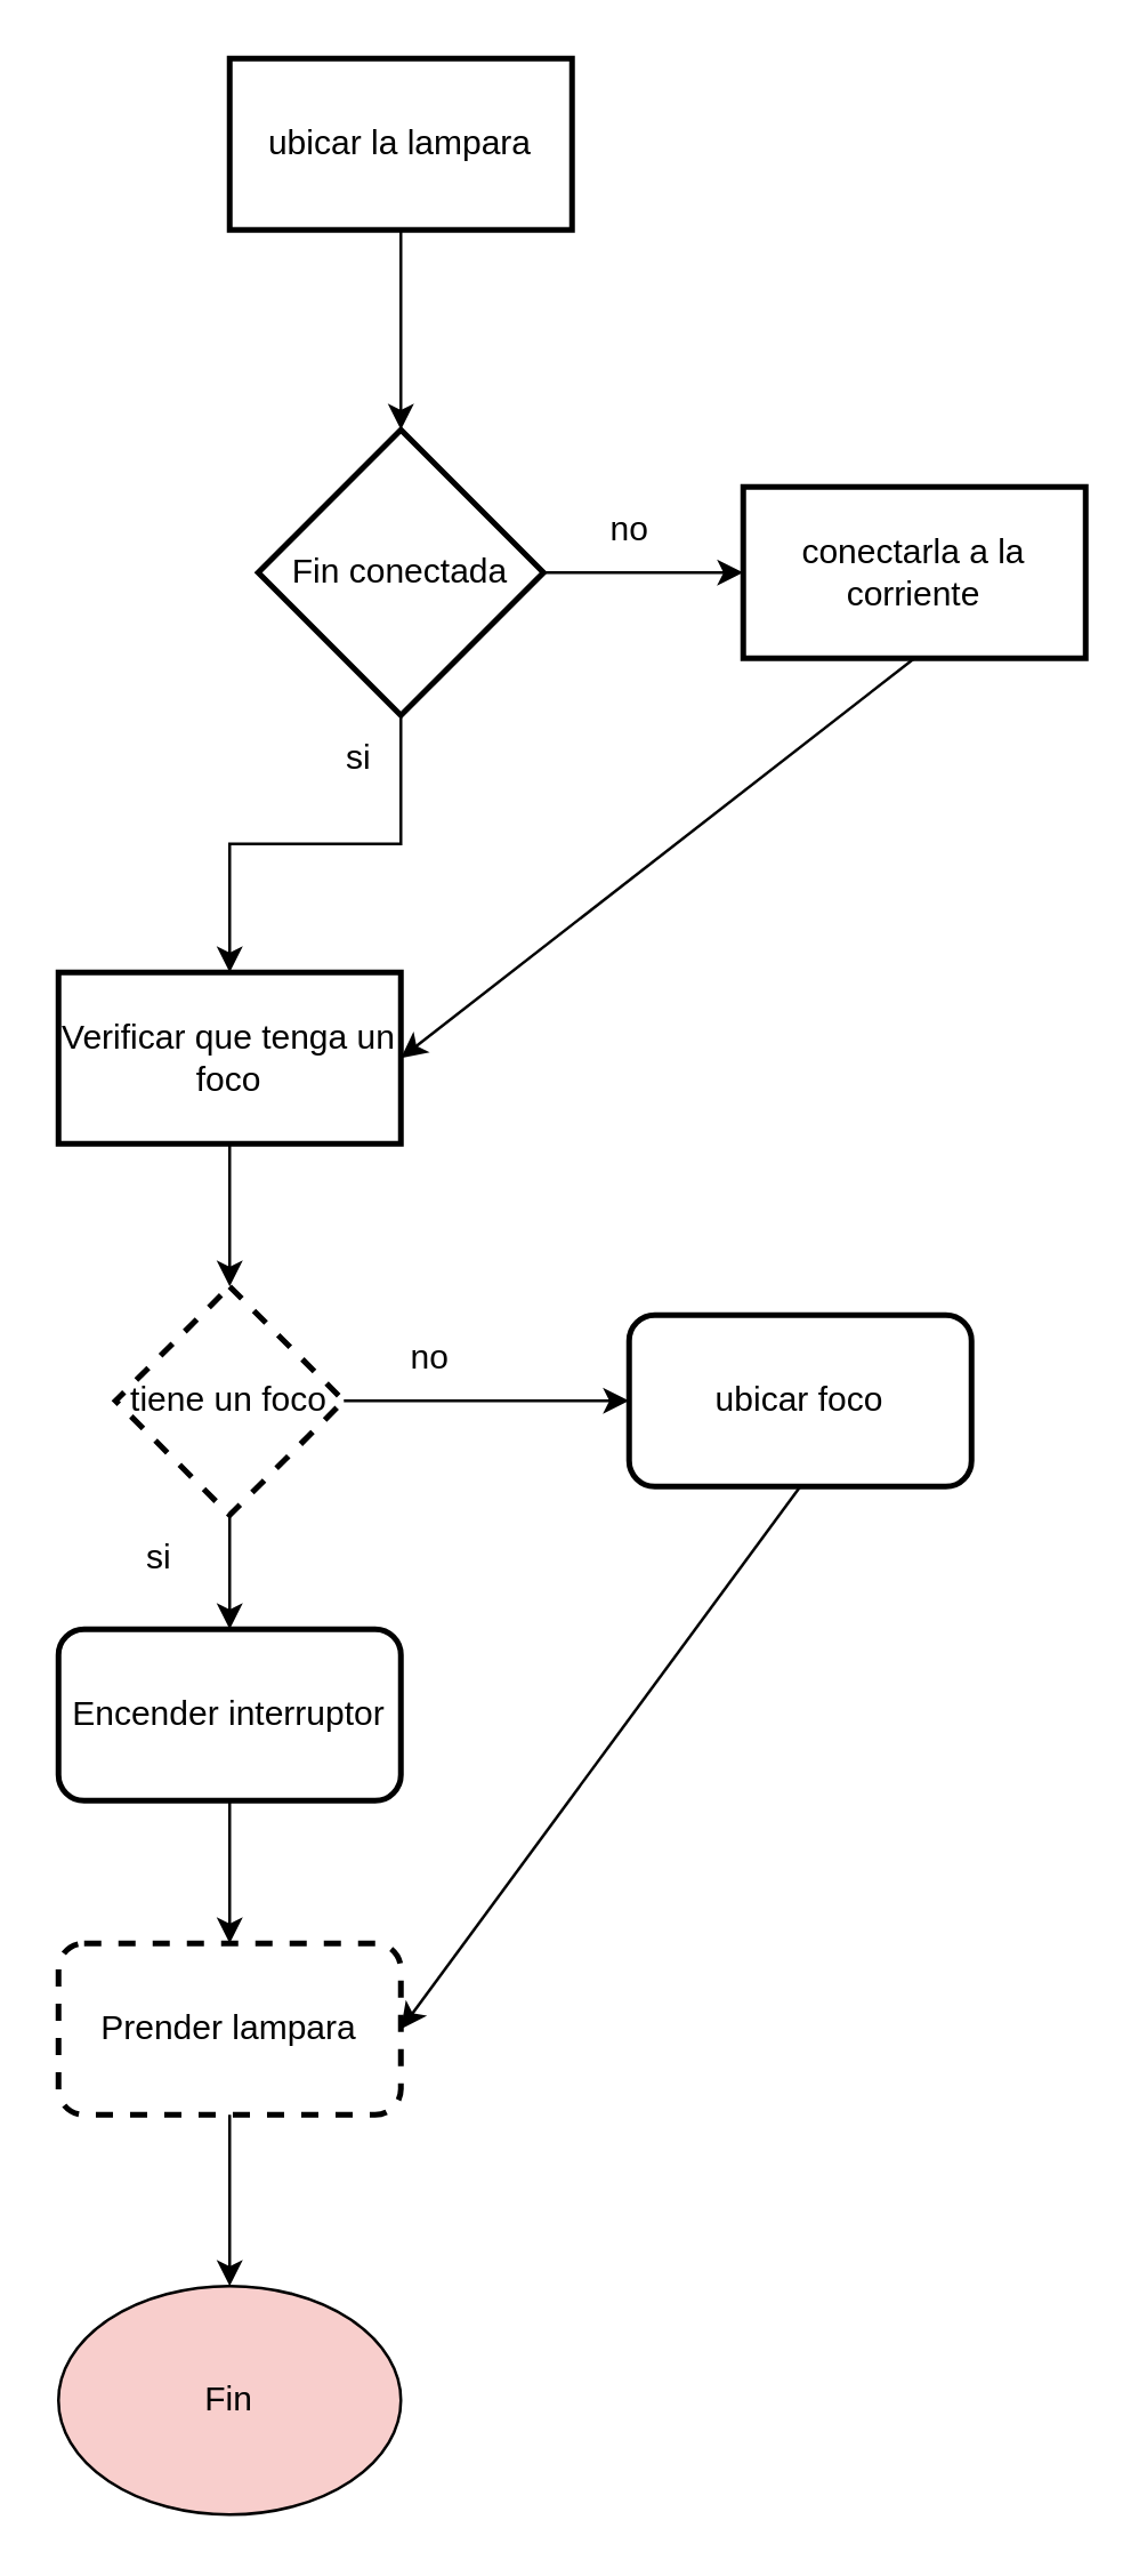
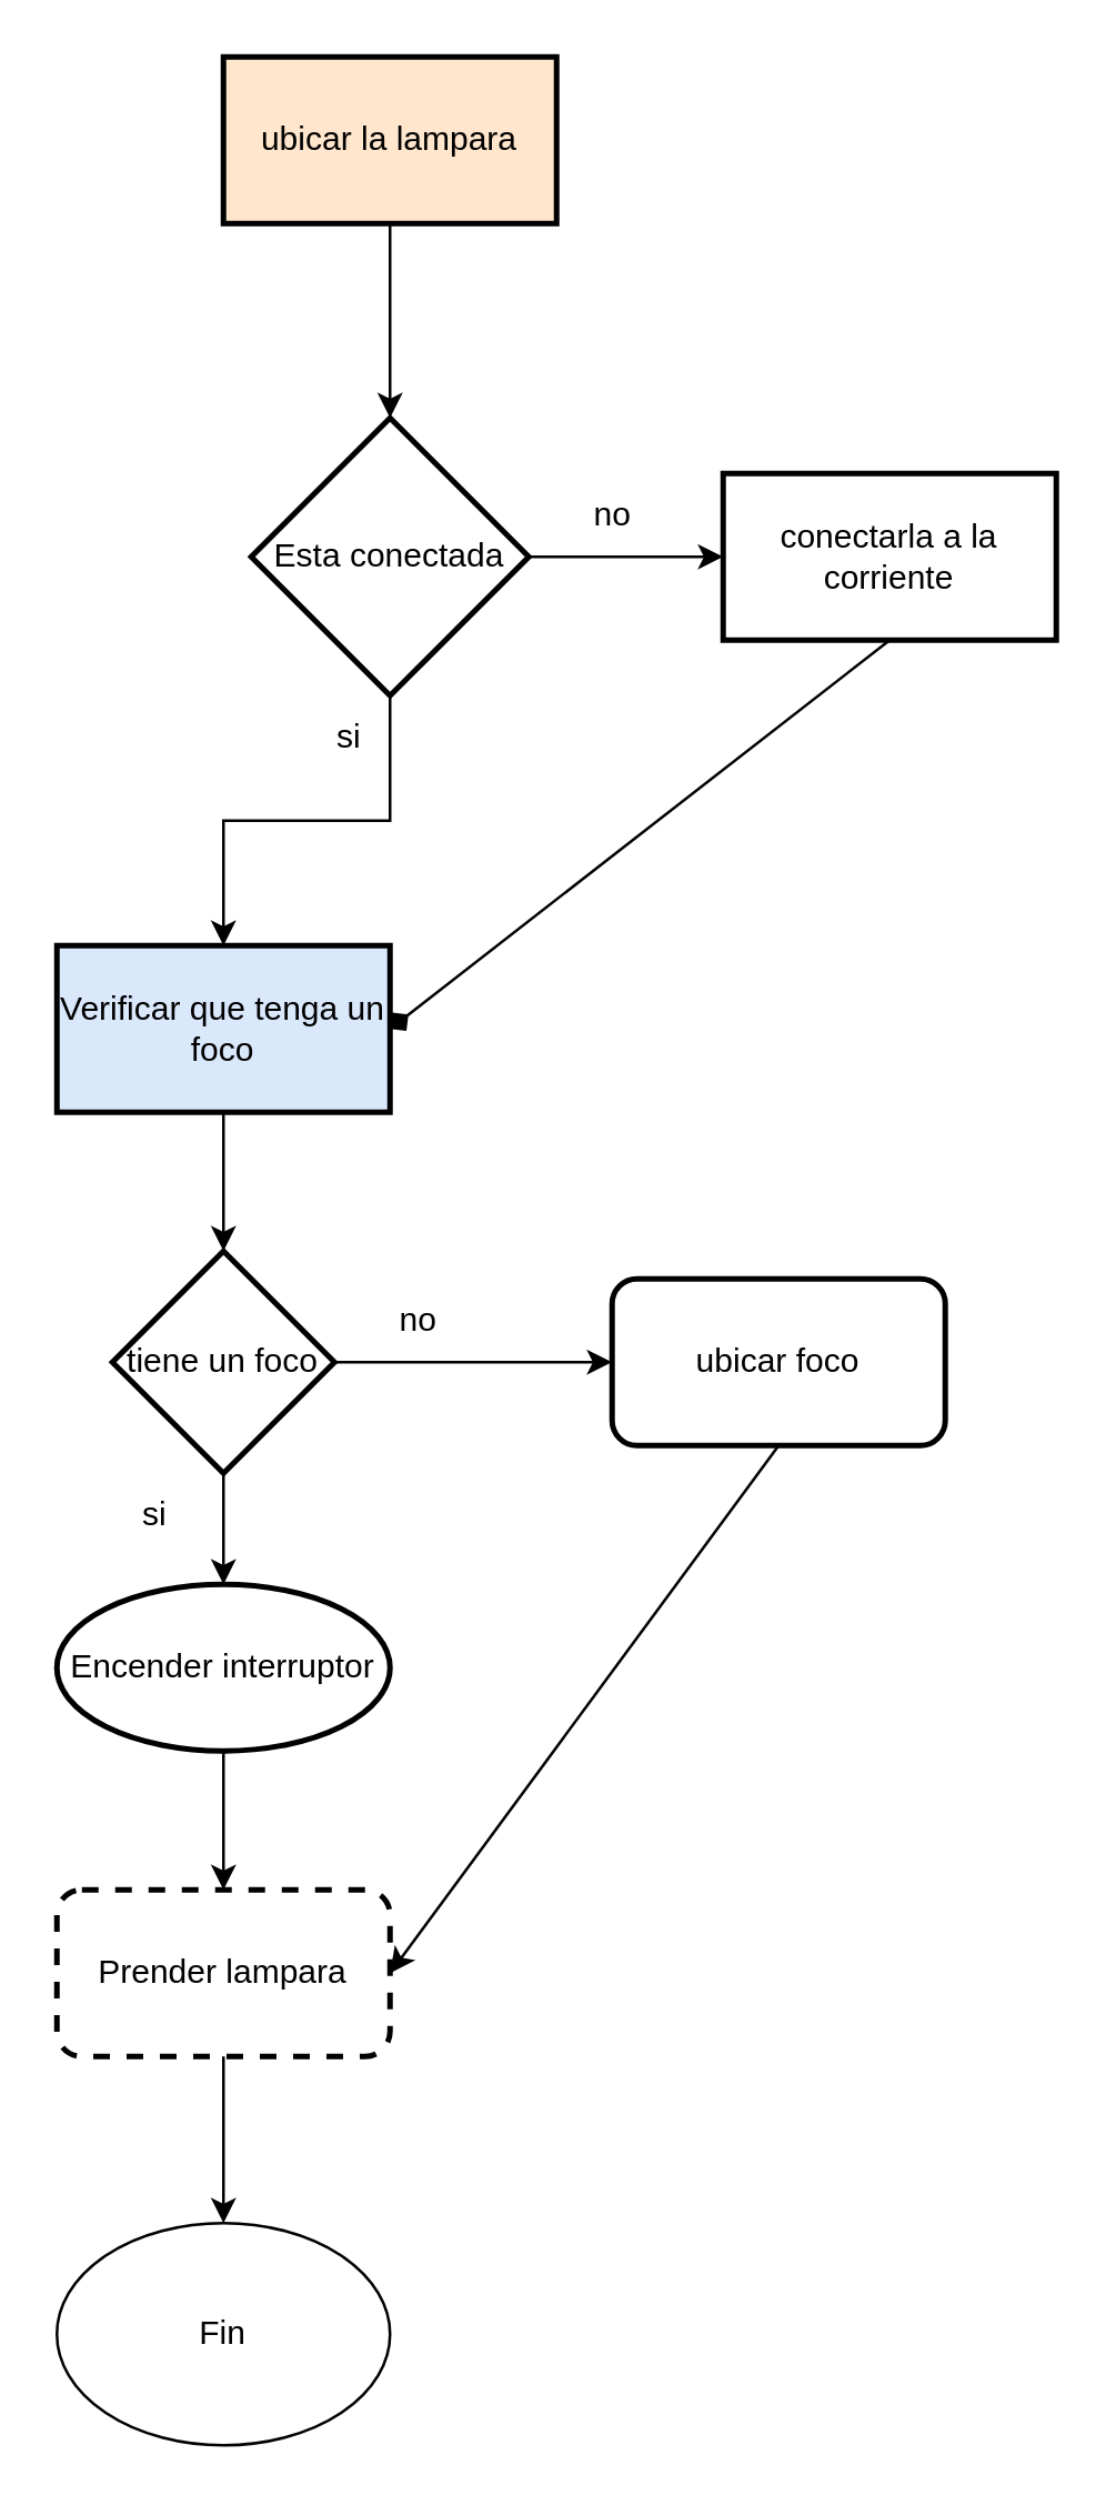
  <mxCell id="0" />
  <mxCell id="1" parent="0" />
  <mxCell id="2" value="" style="edgeStyle=orthogonalEdgeStyle;rounded=0;orthogonalLoop=1;jettySize=auto;html=1;" parent="1" source="3" target="6" edge="1"><mxGeometry relative="1" as="geometry" /></mxCell>
- <mxCell id="3" value="ubicar la lampara" style="whiteSpace=wrap;html=1;strokeWidth=2;" parent="1" vertex="1"><mxGeometry x="80" y="20" width="120" height="60" as="geometry" /></mxCell>
+ <mxCell id="3" value="ubicar la lampara" style="whiteSpace=wrap;html=1;strokeWidth=2;fillColor=#ffe6cc;" parent="1" vertex="1"><mxGeometry x="80" y="20" width="120" height="60" as="geometry" /></mxCell>
  <mxCell id="4" value="" style="edgeStyle=orthogonalEdgeStyle;rounded=0;orthogonalLoop=1;jettySize=auto;html=1;" parent="1" source="6" target="8" edge="1"><mxGeometry relative="1" as="geometry" /></mxCell>
  <mxCell id="5" value="" style="edgeStyle=orthogonalEdgeStyle;rounded=0;orthogonalLoop=1;jettySize=auto;html=1;" parent="1" source="6" target="10" edge="1"><mxGeometry relative="1" as="geometry" /></mxCell>
- <mxCell id="6" value="Fin conectada" style="rhombus;whiteSpace=wrap;html=1;strokeWidth=2;" parent="1" vertex="1"><mxGeometry x="90" y="150" width="100" height="100" as="geometry" /></mxCell>
+ <mxCell id="6" value="Esta conectada" style="rhombus;whiteSpace=wrap;html=1;strokeWidth=2;" parent="1" vertex="1"><mxGeometry x="90" y="150" width="100" height="100" as="geometry" /></mxCell>
  <mxCell id="7" value="" style="edgeStyle=orthogonalEdgeStyle;rounded=0;orthogonalLoop=1;jettySize=auto;html=1;" parent="1" source="8" target="15" edge="1"><mxGeometry relative="1" as="geometry" /></mxCell>
- <mxCell id="8" value="Verificar que tenga un foco" style="whiteSpace=wrap;html=1;strokeWidth=2;" parent="1" vertex="1"><mxGeometry x="20" y="340" width="120" height="60" as="geometry" /></mxCell>
+ <mxCell id="8" value="Verificar que tenga un foco" style="whiteSpace=wrap;html=1;strokeWidth=2;fillColor=#dae8fc;" parent="1" vertex="1"><mxGeometry x="20" y="340" width="120" height="60" as="geometry" /></mxCell>
  <mxCell id="9" value="si" style="text;html=1;align=center;verticalAlign=middle;resizable=0;points=[];autosize=1;strokeColor=none;fillColor=none;" parent="1" vertex="1"><mxGeometry x="110" y="250" width="30" height="30" as="geometry" /></mxCell>
  <mxCell id="10" value="conectarla a la corriente" style="whiteSpace=wrap;html=1;strokeWidth=2;" parent="1" vertex="1"><mxGeometry x="260" y="170" width="120" height="60" as="geometry" /></mxCell>
  <mxCell id="11" value="no" style="text;html=1;align=center;verticalAlign=middle;resizable=0;points=[];autosize=1;strokeColor=none;fillColor=none;" parent="1" vertex="1"><mxGeometry x="200" y="170" width="40" height="30" as="geometry" /></mxCell>
- <mxCell id="12" value="" style="endArrow=classic;html=1;rounded=0;exitX=0.5;exitY=1;exitDx=0;exitDy=0;entryX=1;entryY=0.5;entryDx=0;entryDy=0;" parent="1" source="10" target="8" edge="1"><mxGeometry width="50" height="50" relative="1" as="geometry"><mxPoint x="240" y="350" as="sourcePoint" /><mxPoint x="290" y="300" as="targetPoint" /></mxGeometry></mxCell>
+ <mxCell id="12" value="" style="endArrow=diamond;html=1;rounded=0;exitX=0.5;exitY=1;exitDx=0;exitDy=0;entryX=1;entryY=0.5;entryDx=0;entryDy=0;" parent="1" source="10" target="8" edge="1"><mxGeometry width="50" height="50" relative="1" as="geometry"><mxPoint x="240" y="350" as="sourcePoint" /><mxPoint x="290" y="300" as="targetPoint" /></mxGeometry></mxCell>
  <mxCell id="13" value="" style="edgeStyle=orthogonalEdgeStyle;rounded=0;orthogonalLoop=1;jettySize=auto;html=1;" parent="1" source="15" target="18" edge="1"><mxGeometry relative="1" as="geometry" /></mxCell>
  <mxCell id="14" value="" style="edgeStyle=orthogonalEdgeStyle;rounded=0;orthogonalLoop=1;jettySize=auto;html=1;" parent="1" source="15" target="24" edge="1"><mxGeometry relative="1" as="geometry" /></mxCell>
- <mxCell id="15" value="tiene un foco" style="rhombus;whiteSpace=wrap;html=1;strokeWidth=2;dashed=1;" parent="1" vertex="1"><mxGeometry x="40" y="450" width="80" height="80" as="geometry" /></mxCell>
+ <mxCell id="15" value="tiene un foco" style="rhombus;whiteSpace=wrap;html=1;strokeWidth=2;" parent="1" vertex="1"><mxGeometry x="40" y="450" width="80" height="80" as="geometry" /></mxCell>
  <mxCell id="16" value="Prender lampara" style="rounded=1;whiteSpace=wrap;html=1;strokeWidth=2;dashed=1;" parent="1" vertex="1"><mxGeometry x="20" y="680" width="120" height="60" as="geometry" /></mxCell>
  <mxCell id="17" value="si" style="text;html=1;align=center;verticalAlign=middle;resizable=0;points=[];autosize=1;strokeColor=none;fillColor=none;" parent="1" vertex="1"><mxGeometry x="40" y="530" width="30" height="30" as="geometry" /></mxCell>
  <mxCell id="18" value="ubicar foco" style="rounded=1;whiteSpace=wrap;html=1;strokeWidth=2;" parent="1" vertex="1"><mxGeometry x="220" y="460" width="120" height="60" as="geometry" /></mxCell>
  <mxCell id="19" value="" style="endArrow=classic;html=1;rounded=0;entryX=1;entryY=0.5;entryDx=0;entryDy=0;exitX=0.5;exitY=1;exitDx=0;exitDy=0;" parent="1" source="18" target="16" edge="1"><mxGeometry width="50" height="50" relative="1" as="geometry"><mxPoint x="130" y="520" as="sourcePoint" /><mxPoint x="180" y="470" as="targetPoint" /></mxGeometry></mxCell>
- <mxCell id="20" value="Fin" style="ellipse;whiteSpace=wrap;html=1;fillColor=#f8cecc;" parent="1" vertex="1"><mxGeometry x="20" y="800" width="120" height="80" as="geometry" /></mxCell>
+ <mxCell id="20" value="Fin" style="ellipse;whiteSpace=wrap;html=1;" parent="1" vertex="1"><mxGeometry x="20" y="800" width="120" height="80" as="geometry" /></mxCell>
  <mxCell id="21" value="" style="endArrow=classic;html=1;rounded=0;exitX=0.5;exitY=1;exitDx=0;exitDy=0;entryX=0.5;entryY=0;entryDx=0;entryDy=0;" parent="1" source="16" target="20" edge="1"><mxGeometry width="50" height="50" relative="1" as="geometry"><mxPoint x="130" y="520" as="sourcePoint" /><mxPoint x="180" y="470" as="targetPoint" /></mxGeometry></mxCell>
  <mxCell id="22" value="no" style="text;html=1;align=center;verticalAlign=middle;resizable=0;points=[];autosize=1;strokeColor=none;fillColor=none;" parent="1" vertex="1"><mxGeometry x="130" y="460" width="40" height="30" as="geometry" /></mxCell>
  <mxCell id="23" style="edgeStyle=orthogonalEdgeStyle;rounded=0;orthogonalLoop=1;jettySize=auto;html=1;" parent="1" source="24" target="16" edge="1"><mxGeometry relative="1" as="geometry" /></mxCell>
- <mxCell id="24" value="Encender interruptor" style="rounded=1;whiteSpace=wrap;html=1;strokeWidth=2;" parent="1" vertex="1"><mxGeometry x="20" y="570" width="120" height="60" as="geometry" /></mxCell>
+ <mxCell id="24" value="Encender interruptor" style="ellipse;whiteSpace=wrap;html=1;strokeWidth=2;" parent="1" vertex="1"><mxGeometry x="20" y="570" width="120" height="60" as="geometry" /></mxCell>
